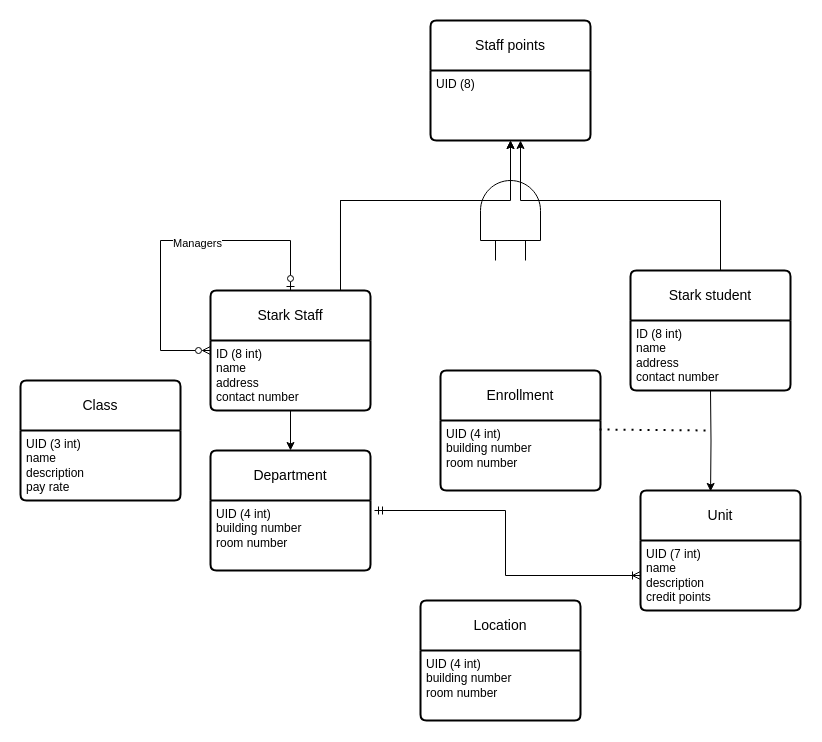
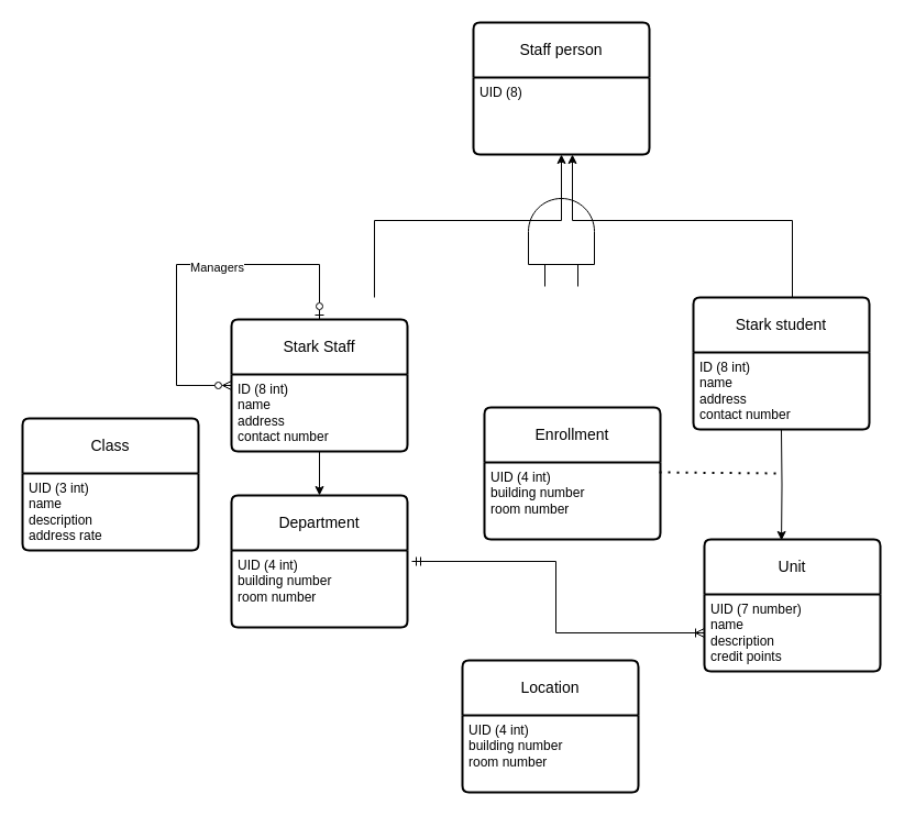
  <mxCell id="0" />
  <mxCell id="1" parent="0" />
- <mxCell id="2" style="edgeStyle=orthogonalEdgeStyle;rounded=0;orthogonalLoop=1;jettySize=auto;html=1;" edge="1" parent="1" source="5" target="10"><mxGeometry relative="1" as="geometry"><Array as="points"><mxPoint x="340" y="200" /><mxPoint x="510" y="200" /></Array></mxGeometry></mxCell>
  <mxCell id="3" style="edgeStyle=orthogonalEdgeStyle;rounded=0;orthogonalLoop=1;jettySize=auto;html=1;entryX=0.5;entryY=0;entryDx=0;entryDy=0;startArrow=ERzeroToMany;startFill=0;endArrow=ERzeroToOne;endFill=0;" edge="1" parent="1" source="5" target="5"><mxGeometry relative="1" as="geometry"><mxPoint x="290" y="250" as="targetPoint" /><Array as="points"><mxPoint x="160" y="350" /><mxPoint x="160" y="240" /><mxPoint x="290" y="240" /></Array></mxGeometry></mxCell>
  <mxCell id="4" value="Managers" style="edgeLabel;html=1;align=center;verticalAlign=middle;resizable=0;points=[];" vertex="1" connectable="0" parent="3"><mxGeometry x="0.153" y="-2" relative="1" as="geometry"><mxPoint as="offset" /></mxGeometry></mxCell>
  <mxCell id="5" value="Stark Staff" style="swimlane;childLayout=stackLayout;horizontal=1;startSize=50;horizontalStack=0;rounded=1;fontSize=14;fontStyle=0;strokeWidth=2;resizeParent=0;resizeLast=1;shadow=0;dashed=0;align=center;arcSize=4;whiteSpace=wrap;html=1;" vertex="1" parent="1"><mxGeometry x="210" y="290" width="160" height="120" as="geometry" /></mxCell>
  <mxCell id="6" value="ID (8 int)&lt;br style=&quot;border-color: var(--border-color);&quot;&gt;name&lt;br style=&quot;border-color: var(--border-color);&quot;&gt;address&lt;br style=&quot;border-color: var(--border-color);&quot;&gt;contact number" style="align=left;strokeColor=none;fillColor=none;spacingLeft=4;fontSize=12;verticalAlign=top;resizable=0;rotatable=0;part=1;html=1;" vertex="1" parent="5"><mxGeometry y="50" width="160" height="70" as="geometry" /></mxCell>
  <mxCell id="7" value="Stark student" style="swimlane;childLayout=stackLayout;horizontal=1;startSize=50;horizontalStack=0;rounded=1;fontSize=14;fontStyle=0;strokeWidth=2;resizeParent=0;resizeLast=1;shadow=0;dashed=0;align=center;arcSize=4;whiteSpace=wrap;html=1;" vertex="1" parent="1"><mxGeometry x="630" y="270" width="160" height="120" as="geometry" /></mxCell>
  <mxCell id="8" value="ID (8 int)&lt;br&gt;name&lt;br&gt;address&lt;br&gt;contact number" style="align=left;strokeColor=none;fillColor=none;spacingLeft=4;fontSize=12;verticalAlign=top;resizable=0;rotatable=0;part=1;html=1;" vertex="1" parent="7"><mxGeometry y="50" width="160" height="70" as="geometry" /></mxCell>
- <mxCell id="9" value="Staff points" style="swimlane;childLayout=stackLayout;horizontal=1;startSize=50;horizontalStack=0;rounded=1;fontSize=14;fontStyle=0;strokeWidth=2;resizeParent=0;resizeLast=1;shadow=0;dashed=0;align=center;arcSize=4;whiteSpace=wrap;html=1;" vertex="1" parent="1"><mxGeometry x="430" y="20" width="160" height="120" as="geometry" /></mxCell>
+ <mxCell id="9" value="Staff person" style="swimlane;childLayout=stackLayout;horizontal=1;startSize=50;horizontalStack=0;rounded=1;fontSize=14;fontStyle=0;strokeWidth=2;resizeParent=0;resizeLast=1;shadow=0;dashed=0;align=center;arcSize=4;whiteSpace=wrap;html=1;" vertex="1" parent="1"><mxGeometry x="430" y="20" width="160" height="120" as="geometry" /></mxCell>
  <mxCell id="10" value="UID (8)" style="align=left;strokeColor=none;fillColor=none;spacingLeft=4;fontSize=12;verticalAlign=top;resizable=0;rotatable=0;part=1;html=1;" vertex="1" parent="9"><mxGeometry y="50" width="160" height="70" as="geometry" /></mxCell>
  <mxCell id="11" value="" style="verticalLabelPosition=bottom;shadow=0;dashed=0;align=center;html=1;verticalAlign=top;shape=mxgraph.electrical.logic_gates.logic_gate;operation=and;rotation=-90;" vertex="1" parent="1"><mxGeometry x="460" y="180" width="100" height="60" as="geometry" /></mxCell>
  <mxCell id="12" style="edgeStyle=orthogonalEdgeStyle;rounded=0;orthogonalLoop=1;jettySize=auto;html=1;entryX=0.5;entryY=1;entryDx=0;entryDy=0;" edge="1" parent="1"><mxGeometry relative="1" as="geometry"><mxPoint x="720" y="270" as="sourcePoint" /><mxPoint x="520" y="140" as="targetPoint" /><Array as="points"><mxPoint x="720" y="200" /><mxPoint x="520" y="200" /></Array></mxGeometry></mxCell>
  <mxCell id="13" style="edgeStyle=orthogonalEdgeStyle;rounded=0;orthogonalLoop=1;jettySize=auto;html=1;entryX=0.5;entryY=1;entryDx=0;entryDy=0;" edge="1" parent="1" target="10"><mxGeometry relative="1" as="geometry"><mxPoint x="339.97" y="270" as="sourcePoint" /><mxPoint x="499.97" y="140" as="targetPoint" /><Array as="points"><mxPoint x="340" y="200" /><mxPoint x="510" y="200" /></Array></mxGeometry></mxCell>
  <mxCell id="14" value="Class" style="swimlane;childLayout=stackLayout;horizontal=1;startSize=50;horizontalStack=0;rounded=1;fontSize=14;fontStyle=0;strokeWidth=2;resizeParent=0;resizeLast=1;shadow=0;dashed=0;align=center;arcSize=4;whiteSpace=wrap;html=1;" vertex="1" parent="1"><mxGeometry x="20" y="380" width="160" height="120" as="geometry" /></mxCell>
- <mxCell id="15" value="UID (3 int)&lt;br&gt;name&lt;br&gt;description&lt;br&gt;pay rate" style="align=left;strokeColor=none;fillColor=none;spacingLeft=4;fontSize=12;verticalAlign=top;resizable=0;rotatable=0;part=1;html=1;" vertex="1" parent="14"><mxGeometry y="50" width="160" height="70" as="geometry" /></mxCell>
+ <mxCell id="15" value="UID (3 int)&lt;br&gt;name&lt;br&gt;description&lt;br&gt;address rate" style="align=left;strokeColor=none;fillColor=none;spacingLeft=4;fontSize=12;verticalAlign=top;resizable=0;rotatable=0;part=1;html=1;" vertex="1" parent="14"><mxGeometry y="50" width="160" height="70" as="geometry" /></mxCell>
  <mxCell id="16" value="Location" style="swimlane;childLayout=stackLayout;horizontal=1;startSize=50;horizontalStack=0;rounded=1;fontSize=14;fontStyle=0;strokeWidth=2;resizeParent=0;resizeLast=1;shadow=0;dashed=0;align=center;arcSize=4;whiteSpace=wrap;html=1;" vertex="1" parent="1"><mxGeometry x="420" y="600" width="160" height="120" as="geometry" /></mxCell>
  <mxCell id="17" value="UID (4 int)&lt;br&gt;building number&amp;nbsp;&lt;br&gt;room number&lt;span style=&quot;white-space: pre;&quot;&gt; &lt;/span&gt;" style="align=left;strokeColor=none;fillColor=none;spacingLeft=4;fontSize=12;verticalAlign=top;resizable=0;rotatable=0;part=1;html=1;" vertex="1" parent="16"><mxGeometry y="50" width="160" height="70" as="geometry" /></mxCell>
  <mxCell id="18" value="Unit" style="swimlane;childLayout=stackLayout;horizontal=1;startSize=50;horizontalStack=0;rounded=1;fontSize=14;fontStyle=0;strokeWidth=2;resizeParent=0;resizeLast=1;shadow=0;dashed=0;align=center;arcSize=4;whiteSpace=wrap;html=1;" vertex="1" parent="1"><mxGeometry x="640" y="490" width="160" height="120" as="geometry" /></mxCell>
- <mxCell id="19" value="UID (7 int)&lt;br&gt;name&lt;br&gt;description&lt;br&gt;credit points" style="align=left;strokeColor=none;fillColor=none;spacingLeft=4;fontSize=12;verticalAlign=top;resizable=0;rotatable=0;part=1;html=1;" vertex="1" parent="18"><mxGeometry y="50" width="160" height="70" as="geometry" /></mxCell>
+ <mxCell id="19" value="UID (7 number)&lt;br&gt;name&lt;br&gt;description&lt;br&gt;credit points" style="align=left;strokeColor=none;fillColor=none;spacingLeft=4;fontSize=12;verticalAlign=top;resizable=0;rotatable=0;part=1;html=1;" vertex="1" parent="18"><mxGeometry y="50" width="160" height="70" as="geometry" /></mxCell>
  <mxCell id="20" value="Enrollment" style="swimlane;childLayout=stackLayout;horizontal=1;startSize=50;horizontalStack=0;rounded=1;fontSize=14;fontStyle=0;strokeWidth=2;resizeParent=0;resizeLast=1;shadow=0;dashed=0;align=center;arcSize=4;whiteSpace=wrap;html=1;" vertex="1" parent="1"><mxGeometry x="440" y="370" width="160" height="120" as="geometry" /></mxCell>
  <mxCell id="21" value="UID (4 int)&lt;br&gt;building number&amp;nbsp;&lt;br&gt;room number&lt;span style=&quot;white-space: pre;&quot;&gt; &lt;/span&gt;" style="align=left;strokeColor=none;fillColor=none;spacingLeft=4;fontSize=12;verticalAlign=top;resizable=0;rotatable=0;part=1;html=1;" vertex="1" parent="20"><mxGeometry y="50" width="160" height="70" as="geometry" /></mxCell>
  <mxCell id="22" style="edgeStyle=orthogonalEdgeStyle;rounded=0;orthogonalLoop=1;jettySize=auto;html=1;entryX=0.438;entryY=0.008;entryDx=0;entryDy=0;entryPerimeter=0;" edge="1" parent="1" target="18"><mxGeometry relative="1" as="geometry"><mxPoint x="710" y="390" as="sourcePoint" /></mxGeometry></mxCell>
  <mxCell id="23" value="" style="endArrow=none;dashed=1;html=1;dashPattern=1 3;strokeWidth=2;rounded=0;exitX=0.994;exitY=0.129;exitDx=0;exitDy=0;exitPerimeter=0;" edge="1" parent="1" source="21"><mxGeometry width="50" height="50" relative="1" as="geometry"><mxPoint x="640" y="450" as="sourcePoint" /><mxPoint x="710" y="430" as="targetPoint" /></mxGeometry></mxCell>
  <mxCell id="24" value="Department" style="swimlane;childLayout=stackLayout;horizontal=1;startSize=50;horizontalStack=0;rounded=1;fontSize=14;fontStyle=0;strokeWidth=2;resizeParent=0;resizeLast=1;shadow=0;dashed=0;align=center;arcSize=4;whiteSpace=wrap;html=1;" vertex="1" parent="1"><mxGeometry x="210" y="450" width="160" height="120" as="geometry" /></mxCell>
  <mxCell id="25" value="UID (4 int)&lt;br&gt;building number&amp;nbsp;&lt;br&gt;room number&lt;span style=&quot;white-space: pre;&quot;&gt; &lt;/span&gt;" style="align=left;strokeColor=none;fillColor=none;spacingLeft=4;fontSize=12;verticalAlign=top;resizable=0;rotatable=0;part=1;html=1;" vertex="1" parent="24"><mxGeometry y="50" width="160" height="70" as="geometry" /></mxCell>
  <mxCell id="26" style="edgeStyle=orthogonalEdgeStyle;rounded=0;orthogonalLoop=1;jettySize=auto;html=1;entryX=0.5;entryY=0;entryDx=0;entryDy=0;" edge="1" parent="1" source="6" target="24"><mxGeometry relative="1" as="geometry" /></mxCell>
  <mxCell id="27" style="edgeStyle=orthogonalEdgeStyle;rounded=0;orthogonalLoop=1;jettySize=auto;html=1;entryX=1.025;entryY=0.143;entryDx=0;entryDy=0;entryPerimeter=0;endArrow=ERmandOne;endFill=0;startArrow=ERoneToMany;startFill=0;" edge="1" parent="1" source="19" target="25"><mxGeometry relative="1" as="geometry" /></mxCell>
